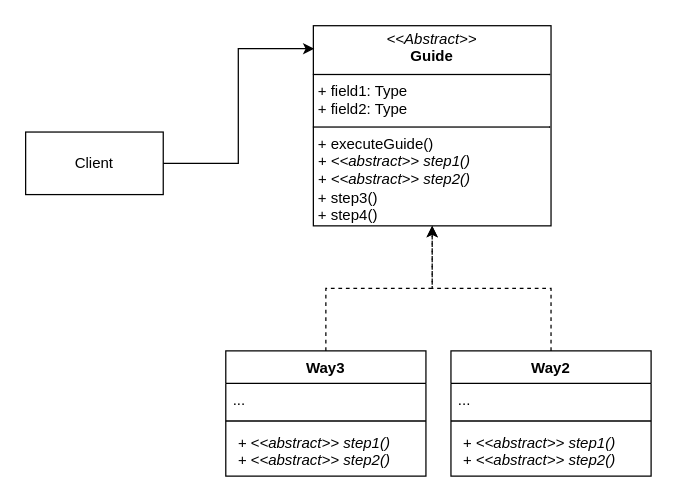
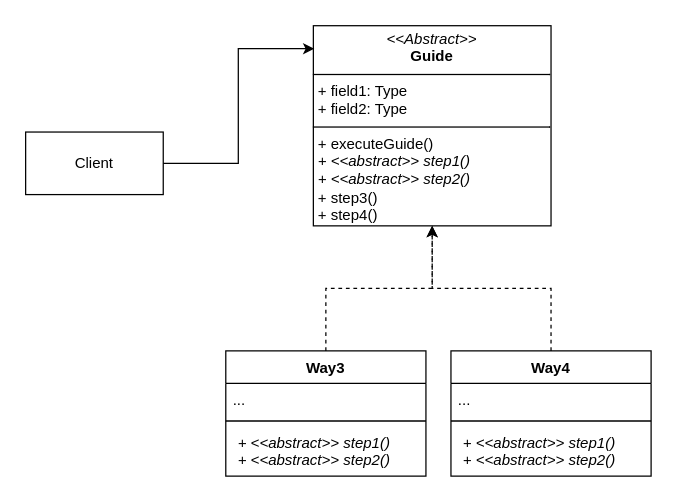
  <mxCell id="0" />
  <mxCell id="1" parent="0" />
  <mxCell id="2" value="&lt;p style=&quot;margin:0px;margin-top:4px;text-align:center;&quot;&gt;&lt;i&gt;&amp;lt;&amp;lt;Abstract&amp;gt;&amp;gt;&lt;/i&gt;&lt;br&gt;&lt;b&gt;Guide&lt;/b&gt;&lt;/p&gt;&lt;hr size=&quot;1&quot; style=&quot;border-style:solid;&quot;&gt;&lt;p style=&quot;margin:0px;margin-left:4px;&quot;&gt;+ field1: Type&lt;br&gt;+ field2: Type&lt;/p&gt;&lt;hr size=&quot;1&quot; style=&quot;border-style:solid;&quot;&gt;&lt;p style=&quot;margin:0px;margin-left:4px;&quot;&gt;+ executeGuide()&lt;/p&gt;&lt;p style=&quot;margin:0px;margin-left:4px;&quot;&gt;&lt;i&gt;+ &amp;lt;&amp;lt;abstract&amp;gt;&amp;gt; step1()&lt;/i&gt;&lt;/p&gt;&lt;p style=&quot;margin:0px;margin-left:4px;&quot;&gt;&lt;i&gt;+ &amp;lt;&amp;lt;abstract&amp;gt;&amp;gt; step2()&lt;/i&gt;&lt;br&gt;&lt;/p&gt;&lt;p style=&quot;margin:0px;margin-left:4px;&quot;&gt;+ step3()&lt;br&gt;&lt;/p&gt;&lt;p style=&quot;margin:0px;margin-left:4px;&quot;&gt;+ step4()&lt;/p&gt;" style="verticalAlign=top;align=left;overflow=fill;html=1;whiteSpace=wrap;" vertex="1" parent="1"><mxGeometry x="250" y="20" width="190" height="160" as="geometry" /></mxCell>
  <mxCell id="3" style="edgeStyle=orthogonalEdgeStyle;rounded=0;orthogonalLoop=1;jettySize=auto;html=1;entryX=0.5;entryY=1;entryDx=0;entryDy=0;dashed=1;" edge="1" parent="1" source="4" target="2"><mxGeometry relative="1" as="geometry" /></mxCell>
  <mxCell id="4" value="Way3" style="swimlane;fontStyle=1;align=center;verticalAlign=top;childLayout=stackLayout;horizontal=1;startSize=26;horizontalStack=0;resizeParent=1;resizeParentMax=0;resizeLast=0;collapsible=1;marginBottom=0;whiteSpace=wrap;html=1;" vertex="1" parent="1"><mxGeometry x="180" y="280" width="160" height="100" as="geometry" /></mxCell>
  <mxCell id="5" value="..." style="text;strokeColor=none;fillColor=none;align=left;verticalAlign=top;spacingLeft=4;spacingRight=4;overflow=hidden;rotatable=0;points=[[0,0.5],[1,0.5]];portConstraint=eastwest;whiteSpace=wrap;html=1;" vertex="1" parent="4"><mxGeometry y="26" width="160" height="26" as="geometry" /></mxCell>
  <mxCell id="6" value="" style="line;strokeWidth=1;fillColor=none;align=left;verticalAlign=middle;spacingTop=-1;spacingLeft=3;spacingRight=3;rotatable=0;labelPosition=right;points=[];portConstraint=eastwest;strokeColor=inherit;" vertex="1" parent="4"><mxGeometry y="52" width="160" height="8" as="geometry" /></mxCell>
  <mxCell id="7" value="&lt;p style=&quot;margin: 0px 0px 0px 4px;&quot;&gt;&lt;i&gt;+ &amp;lt;&amp;lt;abstract&amp;gt;&amp;gt; step1()&lt;/i&gt;&lt;/p&gt;&lt;p style=&quot;margin: 0px 0px 0px 4px;&quot;&gt;&lt;i&gt;+ &amp;lt;&amp;lt;abstract&amp;gt;&amp;gt; step2()&lt;/i&gt;&lt;/p&gt;" style="text;strokeColor=none;fillColor=none;align=left;verticalAlign=top;spacingLeft=4;spacingRight=4;overflow=hidden;rotatable=0;points=[[0,0.5],[1,0.5]];portConstraint=eastwest;whiteSpace=wrap;html=1;" vertex="1" parent="4"><mxGeometry y="60" width="160" height="40" as="geometry" /></mxCell>
  <mxCell id="8" style="edgeStyle=orthogonalEdgeStyle;rounded=0;orthogonalLoop=1;jettySize=auto;html=1;entryX=0.5;entryY=1;entryDx=0;entryDy=0;dashed=1;" edge="1" parent="1" source="9" target="2"><mxGeometry relative="1" as="geometry"><mxPoint x="350" y="230" as="targetPoint" /></mxGeometry></mxCell>
- <mxCell id="9" value="Way2" style="swimlane;fontStyle=1;align=center;verticalAlign=top;childLayout=stackLayout;horizontal=1;startSize=26;horizontalStack=0;resizeParent=1;resizeParentMax=0;resizeLast=0;collapsible=1;marginBottom=0;whiteSpace=wrap;html=1;" vertex="1" parent="1"><mxGeometry x="360" y="280" width="160" height="100" as="geometry" /></mxCell>
+ <mxCell id="9" value="Way4" style="swimlane;fontStyle=1;align=center;verticalAlign=top;childLayout=stackLayout;horizontal=1;startSize=26;horizontalStack=0;resizeParent=1;resizeParentMax=0;resizeLast=0;collapsible=1;marginBottom=0;whiteSpace=wrap;html=1;" vertex="1" parent="1"><mxGeometry x="360" y="280" width="160" height="100" as="geometry" /></mxCell>
  <mxCell id="10" value="..." style="text;strokeColor=none;fillColor=none;align=left;verticalAlign=top;spacingLeft=4;spacingRight=4;overflow=hidden;rotatable=0;points=[[0,0.5],[1,0.5]];portConstraint=eastwest;whiteSpace=wrap;html=1;" vertex="1" parent="9"><mxGeometry y="26" width="160" height="26" as="geometry" /></mxCell>
  <mxCell id="11" value="" style="line;strokeWidth=1;fillColor=none;align=left;verticalAlign=middle;spacingTop=-1;spacingLeft=3;spacingRight=3;rotatable=0;labelPosition=right;points=[];portConstraint=eastwest;strokeColor=inherit;" vertex="1" parent="9"><mxGeometry y="52" width="160" height="8" as="geometry" /></mxCell>
  <mxCell id="12" value="&lt;p style=&quot;margin: 0px 0px 0px 4px;&quot;&gt;&lt;i&gt;+ &amp;lt;&amp;lt;abstract&amp;gt;&amp;gt; step1()&lt;/i&gt;&lt;/p&gt;&lt;p style=&quot;margin: 0px 0px 0px 4px;&quot;&gt;&lt;i&gt;+ &amp;lt;&amp;lt;abstract&amp;gt;&amp;gt; step2()&lt;/i&gt;&lt;/p&gt;" style="text;strokeColor=none;fillColor=none;align=left;verticalAlign=top;spacingLeft=4;spacingRight=4;overflow=hidden;rotatable=0;points=[[0,0.5],[1,0.5]];portConstraint=eastwest;whiteSpace=wrap;html=1;" vertex="1" parent="9"><mxGeometry y="60" width="160" height="40" as="geometry" /></mxCell>
  <mxCell id="13" value="Client" style="html=1;whiteSpace=wrap;" vertex="1" parent="1"><mxGeometry x="20" y="105" width="110" height="50" as="geometry" /></mxCell>
  <mxCell id="14" style="edgeStyle=orthogonalEdgeStyle;rounded=0;orthogonalLoop=1;jettySize=auto;html=1;entryX=0.004;entryY=0.115;entryDx=0;entryDy=0;entryPerimeter=0;exitX=1;exitY=0.5;exitDx=0;exitDy=0;" edge="1" parent="1" source="13" target="2"><mxGeometry relative="1" as="geometry"><mxPoint x="190" y="55" as="sourcePoint" /></mxGeometry></mxCell>
